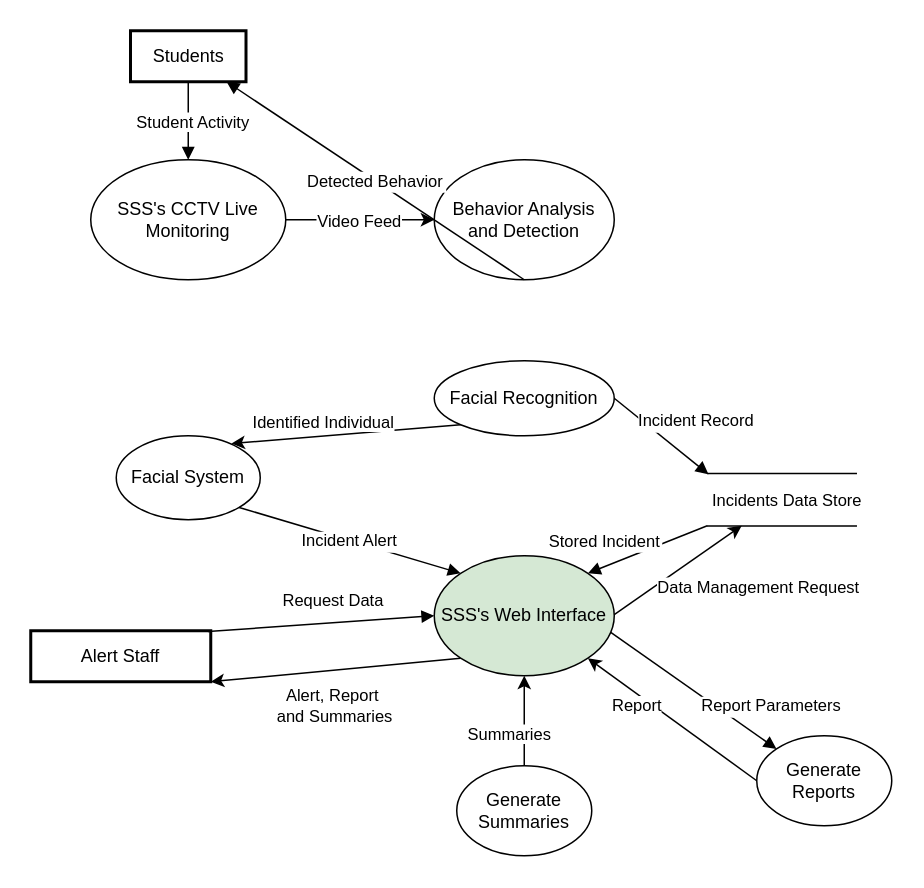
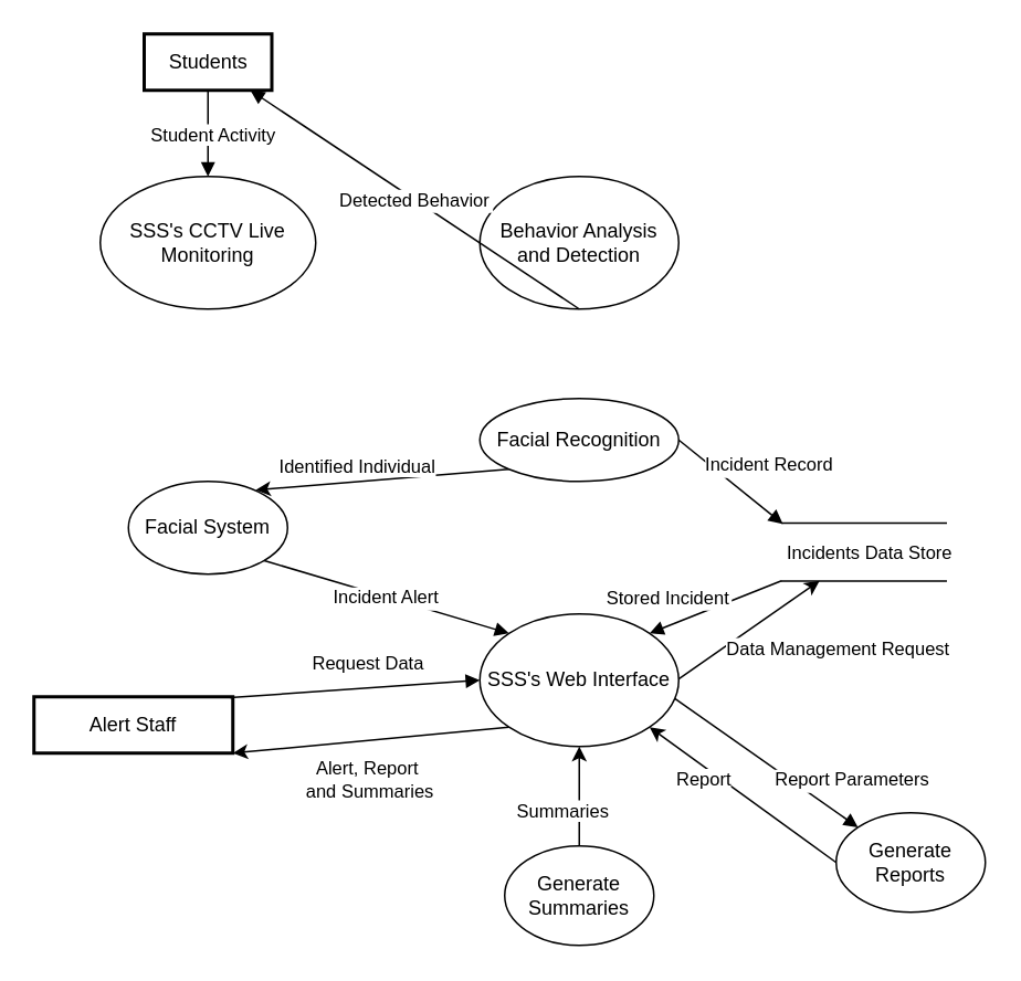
  <mxCell id="0" />
  <mxCell id="1" parent="0" />
  <mxCell id="2" value="Facial System" style="ellipse;whiteSpace=wrap;html=1;" parent="1" vertex="1"><mxGeometry x="77" y="290" width="96" height="56" as="geometry" /></mxCell>
  <mxCell id="3" value="Facial Recognition" style="ellipse;whiteSpace=wrap;html=1;" parent="1" vertex="1"><mxGeometry x="289" y="240" width="120" height="50" as="geometry" /></mxCell>
  <mxCell id="4" value="Behavior Analysis and Detection" style="ellipse;whiteSpace=wrap;html=1;" parent="1" vertex="1"><mxGeometry x="289" y="106" width="120" height="80" as="geometry" /></mxCell>
  <mxCell id="5" value="Alert Staff" style="whiteSpace=wrap;strokeWidth=2;" parent="1" vertex="1"><mxGeometry x="20" y="420" width="120" height="34" as="geometry" /></mxCell>
  <mxCell id="6" value="Students" style="whiteSpace=wrap;strokeWidth=2;" parent="1" vertex="1"><mxGeometry x="86.5" y="20" width="77" height="34" as="geometry" /></mxCell>
  <mxCell id="7" value="Request Data" style="startArrow=none;endArrow=block;exitX=0.985;exitY=0.016;entryX=0;entryY=0.5;rounded=0;entryDx=0;entryDy=0;exitDx=0;exitDy=0;fontSize=11;spacing=2;exitPerimeter=0;" parent="1" source="5" target="26" edge="1"><mxGeometry x="0.124" y="15" relative="1" as="geometry"><mxPoint x="263" y="570.5" as="targetPoint" /><mxPoint as="offset" /></mxGeometry></mxCell>
  <mxCell id="8" value="Detected Behavior" style="startArrow=none;endArrow=block;exitX=0.5;exitY=1;rounded=0;exitDx=0;exitDy=0;" parent="1" source="4" target="6" edge="1"><mxGeometry relative="1" as="geometry" /></mxCell>
  <mxCell id="9" value="Incident Alert" style="curved=1;startArrow=none;endArrow=block;exitX=1;exitY=1;entryX=0;entryY=0;rounded=0;exitDx=0;exitDy=0;entryDx=0;entryDy=0;" parent="1" source="2" target="26" edge="1"><mxGeometry relative="1" as="geometry"><Array as="points" /></mxGeometry></mxCell>
  <mxCell id="10" value="Incident Record" style="startArrow=none;endArrow=block;exitX=1;exitY=0.5;rounded=0;exitDx=0;exitDy=0;" parent="1" source="3" edge="1"><mxGeometry x="0.295" y="23" relative="1" as="geometry"><mxPoint x="471.82" y="315.64" as="targetPoint" /><mxPoint as="offset" /><mxPoint x="335.82" y="265" as="sourcePoint" /></mxGeometry></mxCell>
  <mxCell id="11" value="Report Parameters" style="curved=1;startArrow=none;endArrow=block;exitX=0.987;exitY=0.636;rounded=0;exitDx=0;exitDy=0;exitPerimeter=0;entryX=0;entryY=0;entryDx=0;entryDy=0;" parent="1" target="29" edge="1"><mxGeometry x="0.717" y="22" relative="1" as="geometry"><Array as="points" /><mxPoint x="406.44" y="420.88" as="sourcePoint" /><mxPoint x="549" y="490" as="targetPoint" /><mxPoint as="offset" /></mxGeometry></mxCell>
  <mxCell id="12" value="Stored Incident" style="startArrow=none;endArrow=block;entryX=1;entryY=0;rounded=0;entryDx=0;entryDy=0;" parent="1" target="26" edge="1"><mxGeometry x="0.559" y="-16" relative="1" as="geometry"><mxPoint x="471" y="350" as="sourcePoint" /><mxPoint x="398.426" y="381.716" as="targetPoint" /><mxPoint as="offset" /></mxGeometry></mxCell>
  <mxCell id="13" style="rounded=0;orthogonalLoop=1;jettySize=auto;html=1;exitX=0;exitY=1;exitDx=0;exitDy=0;entryX=0.8;entryY=0.093;entryDx=0;entryDy=0;entryPerimeter=0;" parent="1" source="3" target="2" edge="1"><mxGeometry relative="1" as="geometry" /></mxCell>
  <mxCell id="14" value="Identified Individual" style="edgeLabel;html=1;align=center;verticalAlign=middle;resizable=0;points=[];" parent="13" vertex="1" connectable="0"><mxGeometry x="0.052" y="4" relative="1" as="geometry"><mxPoint x="-12" y="-13" as="offset" /></mxGeometry></mxCell>
  <mxCell id="15" value="" style="shape=link;html=1;rounded=0;width=35;" parent="1" edge="1"><mxGeometry width="100" relative="1" as="geometry"><mxPoint x="470.82" y="332.64" as="sourcePoint" /><mxPoint x="570.82" y="332.64" as="targetPoint" /></mxGeometry></mxCell>
  <mxCell id="16" value="Incidents Data Store" style="edgeLabel;html=1;align=center;verticalAlign=middle;resizable=0;points=[];" parent="15" vertex="1" connectable="0"><mxGeometry x="0.054" y="16" relative="1" as="geometry"><mxPoint y="16" as="offset" /></mxGeometry></mxCell>
  <mxCell id="17" value="" style="curved=1;startArrow=none;endArrow=block;exitX=0.5;exitY=1;rounded=0;exitDx=0;exitDy=0;" parent="1" source="6" target="21" edge="1"><mxGeometry relative="1" as="geometry"><Array as="points" /><mxPoint x="682" y="163" as="sourcePoint" /><mxPoint x="394" y="149" as="targetPoint" /></mxGeometry></mxCell>
  <mxCell id="18" value="Student Activity" style="edgeLabel;html=1;align=center;verticalAlign=middle;resizable=0;points=[];" parent="17" vertex="1" connectable="0"><mxGeometry x="0.308" relative="1" as="geometry"><mxPoint x="2" y="-8" as="offset" /></mxGeometry></mxCell>
- <mxCell id="19" style="edgeStyle=orthogonalEdgeStyle;rounded=0;orthogonalLoop=1;jettySize=auto;html=1;exitX=1;exitY=0.5;exitDx=0;exitDy=0;entryX=0;entryY=0.5;entryDx=0;entryDy=0;" parent="1" source="21" target="4" edge="1"><mxGeometry relative="1" as="geometry" /></mxCell>
- <mxCell id="20" value="Video Feed" style="edgeLabel;html=1;align=center;verticalAlign=middle;resizable=0;points=[];" parent="19" vertex="1" connectable="0"><mxGeometry x="-0.263" y="-2" relative="1" as="geometry"><mxPoint x="12" y="-2" as="offset" /></mxGeometry></mxCell>
  <mxCell id="21" value="SSS's CCTV Live Monitoring" style="ellipse;whiteSpace=wrap;html=1;" parent="1" vertex="1"><mxGeometry x="60" y="106" width="130" height="80" as="geometry" /></mxCell>
  <mxCell id="22" style="rounded=0;orthogonalLoop=1;jettySize=auto;html=1;exitX=0;exitY=1;exitDx=0;exitDy=0;entryX=1;entryY=1;entryDx=0;entryDy=0;" parent="1" source="26" target="5" edge="1"><mxGeometry relative="1" as="geometry" /></mxCell>
  <mxCell id="23" value="Alert, Report&lt;div&gt;&amp;nbsp;and Summaries&lt;/div&gt;" style="edgeLabel;html=1;align=center;verticalAlign=middle;resizable=0;points=[];rotation=0;" parent="22" vertex="1" connectable="0"><mxGeometry x="-0.311" relative="1" as="geometry"><mxPoint x="-28" y="26" as="offset" /></mxGeometry></mxCell>
  <mxCell id="24" style="rounded=0;orthogonalLoop=1;jettySize=auto;html=1;exitX=0.99;exitY=0.376;exitDx=0;exitDy=0;exitPerimeter=0;" parent="1" edge="1"><mxGeometry relative="1" as="geometry"><mxPoint x="494" y="350" as="targetPoint" /><mxPoint x="407.8" y="410.08" as="sourcePoint" /></mxGeometry></mxCell>
  <mxCell id="25" value="Data Management Request" style="edgeLabel;html=1;align=center;verticalAlign=middle;resizable=0;points=[];" parent="24" vertex="1" connectable="0"><mxGeometry x="0.197" relative="1" as="geometry"><mxPoint x="45" y="16" as="offset" /></mxGeometry></mxCell>
- <mxCell id="26" value="SSS's Web Interface" style="ellipse;whiteSpace=wrap;html=1;fillColor=#d5e8d4;" parent="1" vertex="1"><mxGeometry x="289" y="370" width="120" height="80" as="geometry" /></mxCell>
+ <mxCell id="26" value="SSS's Web Interface" style="ellipse;whiteSpace=wrap;html=1;" parent="1" vertex="1"><mxGeometry x="289" y="370" width="120" height="80" as="geometry" /></mxCell>
  <mxCell id="27" style="rounded=0;orthogonalLoop=1;jettySize=auto;html=1;exitX=0;exitY=0.5;exitDx=0;exitDy=0;entryX=1;entryY=1;entryDx=0;entryDy=0;" parent="1" source="29" target="26" edge="1"><mxGeometry relative="1" as="geometry" /></mxCell>
  <mxCell id="28" value="Report" style="edgeLabel;html=1;align=center;verticalAlign=middle;resizable=0;points=[];" parent="27" vertex="1" connectable="0"><mxGeometry x="0.158" relative="1" as="geometry"><mxPoint x="-15" y="-3" as="offset" /></mxGeometry></mxCell>
  <mxCell id="29" value="Generate Reports" style="ellipse;whiteSpace=wrap;html=1;" parent="1" vertex="1"><mxGeometry x="504" y="490" width="90" height="60" as="geometry" /></mxCell>
  <mxCell id="30" style="rounded=0;orthogonalLoop=1;jettySize=auto;html=1;exitX=0.5;exitY=0;exitDx=0;exitDy=0;entryX=0.5;entryY=1;entryDx=0;entryDy=0;" parent="1" source="32" target="26" edge="1"><mxGeometry relative="1" as="geometry" /></mxCell>
  <mxCell id="31" value="Summaries" style="edgeLabel;html=1;align=center;verticalAlign=middle;resizable=0;points=[];" parent="30" vertex="1" connectable="0"><mxGeometry x="-0.139" y="3" relative="1" as="geometry"><mxPoint x="-8" y="4" as="offset" /></mxGeometry></mxCell>
  <mxCell id="32" value="Generate Summaries" style="ellipse;whiteSpace=wrap;html=1;" parent="1" vertex="1"><mxGeometry x="304" y="510" width="90" height="60" as="geometry" /></mxCell>
